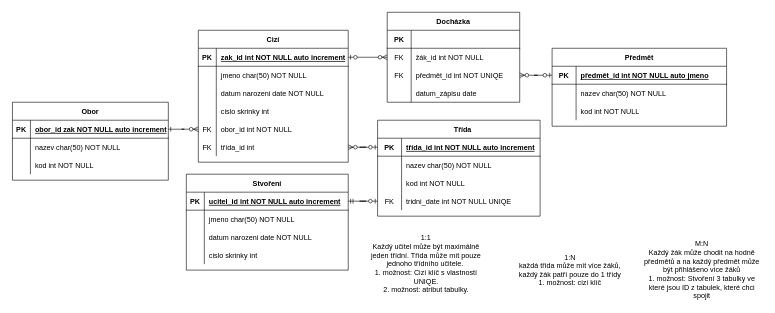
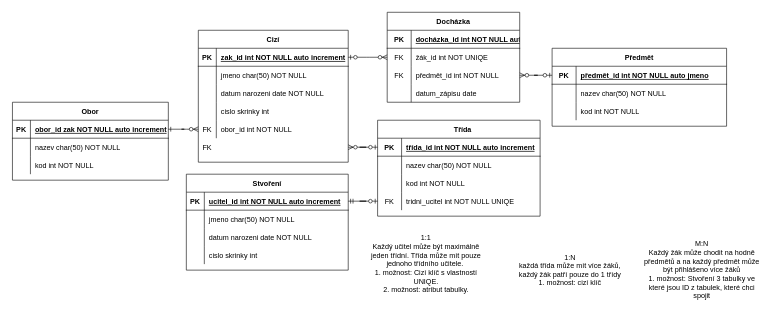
  <mxCell id="0" />
  <mxCell id="1" parent="0" />
  <mxCell id="2" value="Cizí" style="shape=table;startSize=30;container=1;collapsible=1;childLayout=tableLayout;fixedRows=1;rowLines=0;fontStyle=1;align=center;resizeLast=1;" parent="1" vertex="1"><mxGeometry x="330" y="50" width="250" height="220" as="geometry" /></mxCell>
  <mxCell id="3" value="" style="shape=partialRectangle;collapsible=0;dropTarget=0;pointerEvents=0;fillColor=none;points=[[0,0.5],[1,0.5]];portConstraint=eastwest;top=0;left=0;right=0;bottom=1;" parent="2" vertex="1"><mxGeometry y="30" width="250" height="30" as="geometry" /></mxCell>
  <mxCell id="4" value="PK" style="shape=partialRectangle;overflow=hidden;connectable=0;fillColor=none;top=0;left=0;bottom=0;right=0;fontStyle=1;" parent="3" vertex="1"><mxGeometry width="30" height="30" as="geometry"><mxRectangle width="30" height="30" as="alternateBounds" /></mxGeometry></mxCell>
  <mxCell id="5" value="zak_id int NOT NULL auto increment" style="shape=partialRectangle;overflow=hidden;connectable=0;fillColor=none;top=0;left=0;bottom=0;right=0;align=left;spacingLeft=6;fontStyle=5;" parent="3" vertex="1"><mxGeometry x="30" width="220" height="30" as="geometry"><mxRectangle width="220" height="30" as="alternateBounds" /></mxGeometry></mxCell>
  <mxCell id="6" value="" style="shape=partialRectangle;collapsible=0;dropTarget=0;pointerEvents=0;fillColor=none;points=[[0,0.5],[1,0.5]];portConstraint=eastwest;top=0;left=0;right=0;bottom=0;" parent="2" vertex="1"><mxGeometry y="60" width="250" height="30" as="geometry" /></mxCell>
  <mxCell id="7" value="" style="shape=partialRectangle;overflow=hidden;connectable=0;fillColor=none;top=0;left=0;bottom=0;right=0;" parent="6" vertex="1"><mxGeometry width="30" height="30" as="geometry"><mxRectangle width="30" height="30" as="alternateBounds" /></mxGeometry></mxCell>
  <mxCell id="8" value="jmeno char(50) NOT NULL" style="shape=partialRectangle;overflow=hidden;connectable=0;fillColor=none;top=0;left=0;bottom=0;right=0;align=left;spacingLeft=6;" parent="6" vertex="1"><mxGeometry x="30" width="220" height="30" as="geometry"><mxRectangle width="220" height="30" as="alternateBounds" /></mxGeometry></mxCell>
  <mxCell id="9" style="shape=partialRectangle;collapsible=0;dropTarget=0;pointerEvents=0;fillColor=none;points=[[0,0.5],[1,0.5]];portConstraint=eastwest;top=0;left=0;right=0;bottom=0;" parent="2" vertex="1"><mxGeometry y="90" width="250" height="30" as="geometry" /></mxCell>
  <mxCell id="10" style="shape=partialRectangle;overflow=hidden;connectable=0;fillColor=none;top=0;left=0;bottom=0;right=0;" parent="9" vertex="1"><mxGeometry width="30" height="30" as="geometry"><mxRectangle width="30" height="30" as="alternateBounds" /></mxGeometry></mxCell>
  <mxCell id="11" value="datum narozeni date NOT NULL" style="shape=partialRectangle;overflow=hidden;connectable=0;fillColor=none;top=0;left=0;bottom=0;right=0;align=left;spacingLeft=6;" parent="9" vertex="1"><mxGeometry x="30" width="220" height="30" as="geometry"><mxRectangle width="220" height="30" as="alternateBounds" /></mxGeometry></mxCell>
  <mxCell id="12" style="shape=partialRectangle;collapsible=0;dropTarget=0;pointerEvents=0;fillColor=none;points=[[0,0.5],[1,0.5]];portConstraint=eastwest;top=0;left=0;right=0;bottom=0;" parent="2" vertex="1"><mxGeometry y="120" width="250" height="30" as="geometry" /></mxCell>
  <mxCell id="13" style="shape=partialRectangle;overflow=hidden;connectable=0;fillColor=none;top=0;left=0;bottom=0;right=0;" parent="12" vertex="1"><mxGeometry width="30" height="30" as="geometry"><mxRectangle width="30" height="30" as="alternateBounds" /></mxGeometry></mxCell>
  <mxCell id="14" value="cislo skrinky int " style="shape=partialRectangle;overflow=hidden;connectable=0;fillColor=none;top=0;left=0;bottom=0;right=0;align=left;spacingLeft=6;" parent="12" vertex="1"><mxGeometry x="30" width="220" height="30" as="geometry"><mxRectangle width="220" height="30" as="alternateBounds" /></mxGeometry></mxCell>
  <mxCell id="15" style="shape=partialRectangle;collapsible=0;dropTarget=0;pointerEvents=0;fillColor=none;points=[[0,0.5],[1,0.5]];portConstraint=eastwest;top=0;left=0;right=0;bottom=0;" parent="2" vertex="1"><mxGeometry y="150" width="250" height="30" as="geometry" /></mxCell>
  <mxCell id="16" value="FK" style="shape=partialRectangle;overflow=hidden;connectable=0;fillColor=none;top=0;left=0;bottom=0;right=0;" parent="15" vertex="1"><mxGeometry width="30" height="30" as="geometry"><mxRectangle width="30" height="30" as="alternateBounds" /></mxGeometry></mxCell>
  <mxCell id="17" value="obor_id int NOT NULL" style="shape=partialRectangle;overflow=hidden;connectable=0;fillColor=none;top=0;left=0;bottom=0;right=0;align=left;spacingLeft=6;" parent="15" vertex="1"><mxGeometry x="30" width="220" height="30" as="geometry"><mxRectangle width="220" height="30" as="alternateBounds" /></mxGeometry></mxCell>
  <mxCell id="18" style="shape=partialRectangle;collapsible=0;dropTarget=0;pointerEvents=0;fillColor=none;points=[[0,0.5],[1,0.5]];portConstraint=eastwest;top=0;left=0;right=0;bottom=0;" parent="2" vertex="1"><mxGeometry y="180" width="250" height="30" as="geometry" /></mxCell>
  <mxCell id="19" value="FK" style="shape=partialRectangle;overflow=hidden;connectable=0;fillColor=none;top=0;left=0;bottom=0;right=0;" parent="18" vertex="1"><mxGeometry width="30" height="30" as="geometry"><mxRectangle width="30" height="30" as="alternateBounds" /></mxGeometry></mxCell>
- <mxCell id="20" value="třída_id int" style="shape=partialRectangle;overflow=hidden;connectable=0;fillColor=none;top=0;left=0;bottom=0;right=0;align=left;spacingLeft=6;" parent="18" vertex="1"><mxGeometry x="30" width="220" height="30" as="geometry"><mxRectangle width="220" height="30" as="alternateBounds" /></mxGeometry></mxCell>
  <mxCell id="21" value="Obor" style="shape=table;startSize=30;container=1;collapsible=1;childLayout=tableLayout;fixedRows=1;rowLines=0;fontStyle=1;align=center;resizeLast=1;" parent="1" vertex="1"><mxGeometry x="20" y="170" width="260" height="130" as="geometry" /></mxCell>
  <mxCell id="22" value="" style="shape=partialRectangle;collapsible=0;dropTarget=0;pointerEvents=0;fillColor=none;points=[[0,0.5],[1,0.5]];portConstraint=eastwest;top=0;left=0;right=0;bottom=1;" parent="21" vertex="1"><mxGeometry y="30" width="260" height="30" as="geometry" /></mxCell>
  <mxCell id="23" value="PK" style="shape=partialRectangle;overflow=hidden;connectable=0;fillColor=none;top=0;left=0;bottom=0;right=0;fontStyle=1;" parent="22" vertex="1"><mxGeometry width="30" height="30" as="geometry"><mxRectangle width="30" height="30" as="alternateBounds" /></mxGeometry></mxCell>
  <mxCell id="24" value="obor_id zak NOT NULL auto increment" style="shape=partialRectangle;overflow=hidden;connectable=0;fillColor=none;top=0;left=0;bottom=0;right=0;align=left;spacingLeft=6;fontStyle=5;" parent="22" vertex="1"><mxGeometry x="30" width="230" height="30" as="geometry"><mxRectangle width="230" height="30" as="alternateBounds" /></mxGeometry></mxCell>
  <mxCell id="25" value="" style="shape=partialRectangle;collapsible=0;dropTarget=0;pointerEvents=0;fillColor=none;points=[[0,0.5],[1,0.5]];portConstraint=eastwest;top=0;left=0;right=0;bottom=0;" parent="21" vertex="1"><mxGeometry y="60" width="260" height="30" as="geometry" /></mxCell>
  <mxCell id="26" value="" style="shape=partialRectangle;overflow=hidden;connectable=0;fillColor=none;top=0;left=0;bottom=0;right=0;" parent="25" vertex="1"><mxGeometry width="30" height="30" as="geometry"><mxRectangle width="30" height="30" as="alternateBounds" /></mxGeometry></mxCell>
  <mxCell id="27" value="nazev char(50) NOT NULL" style="shape=partialRectangle;overflow=hidden;connectable=0;fillColor=none;top=0;left=0;bottom=0;right=0;align=left;spacingLeft=6;" parent="25" vertex="1"><mxGeometry x="30" width="230" height="30" as="geometry"><mxRectangle width="230" height="30" as="alternateBounds" /></mxGeometry></mxCell>
  <mxCell id="28" style="shape=partialRectangle;collapsible=0;dropTarget=0;pointerEvents=0;fillColor=none;points=[[0,0.5],[1,0.5]];portConstraint=eastwest;top=0;left=0;right=0;bottom=0;" parent="21" vertex="1"><mxGeometry y="90" width="260" height="30" as="geometry" /></mxCell>
  <mxCell id="29" style="shape=partialRectangle;overflow=hidden;connectable=0;fillColor=none;top=0;left=0;bottom=0;right=0;" parent="28" vertex="1"><mxGeometry width="30" height="30" as="geometry"><mxRectangle width="30" height="30" as="alternateBounds" /></mxGeometry></mxCell>
  <mxCell id="30" value="kod int NOT NULL" style="shape=partialRectangle;overflow=hidden;connectable=0;fillColor=none;top=0;left=0;bottom=0;right=0;align=left;spacingLeft=6;" parent="28" vertex="1"><mxGeometry x="30" width="230" height="30" as="geometry"><mxRectangle width="230" height="30" as="alternateBounds" /></mxGeometry></mxCell>
  <mxCell id="31" value="" style="edgeStyle=entityRelationEdgeStyle;endArrow=ERzeroToMany;startArrow=ERone;endFill=1;startFill=0;" parent="1" source="22" target="15" edge="1"><mxGeometry width="100" height="100" relative="1" as="geometry"><mxPoint x="449" y="230" as="sourcePoint" /><mxPoint x="529" y="260" as="targetPoint" /></mxGeometry></mxCell>
  <mxCell id="32" value="    Třída" style="shape=table;startSize=30;container=1;collapsible=1;childLayout=tableLayout;fixedRows=1;rowLines=0;fontStyle=1;align=center;resizeLast=1;" parent="1" vertex="1"><mxGeometry x="629" y="200" width="271" height="160" as="geometry" /></mxCell>
  <mxCell id="33" value="" style="shape=partialRectangle;collapsible=0;dropTarget=0;pointerEvents=0;fillColor=none;points=[[0,0.5],[1,0.5]];portConstraint=eastwest;top=0;left=0;right=0;bottom=1;" parent="32" vertex="1"><mxGeometry y="30" width="271" height="30" as="geometry" /></mxCell>
  <mxCell id="34" value="PK" style="shape=partialRectangle;overflow=hidden;connectable=0;fillColor=none;top=0;left=0;bottom=0;right=0;fontStyle=1;" parent="33" vertex="1"><mxGeometry width="40" height="30" as="geometry"><mxRectangle width="40" height="30" as="alternateBounds" /></mxGeometry></mxCell>
  <mxCell id="35" value="třída_id int NOT NULL auto increment" style="shape=partialRectangle;overflow=hidden;connectable=0;fillColor=none;top=0;left=0;bottom=0;right=0;align=left;spacingLeft=6;fontStyle=5;" parent="33" vertex="1"><mxGeometry x="40" width="231" height="30" as="geometry"><mxRectangle width="231" height="30" as="alternateBounds" /></mxGeometry></mxCell>
  <mxCell id="36" value="" style="shape=partialRectangle;collapsible=0;dropTarget=0;pointerEvents=0;fillColor=none;points=[[0,0.5],[1,0.5]];portConstraint=eastwest;top=0;left=0;right=0;bottom=0;" parent="32" vertex="1"><mxGeometry y="60" width="271" height="30" as="geometry" /></mxCell>
  <mxCell id="37" value="" style="shape=partialRectangle;overflow=hidden;connectable=0;fillColor=none;top=0;left=0;bottom=0;right=0;" parent="36" vertex="1"><mxGeometry width="40" height="30" as="geometry"><mxRectangle width="40" height="30" as="alternateBounds" /></mxGeometry></mxCell>
  <mxCell id="38" value="nazev char(50) NOT NULL" style="shape=partialRectangle;overflow=hidden;connectable=0;fillColor=none;top=0;left=0;bottom=0;right=0;align=left;spacingLeft=6;" parent="36" vertex="1"><mxGeometry x="40" width="231" height="30" as="geometry"><mxRectangle width="231" height="30" as="alternateBounds" /></mxGeometry></mxCell>
  <mxCell id="39" style="shape=partialRectangle;collapsible=0;dropTarget=0;pointerEvents=0;fillColor=none;points=[[0,0.5],[1,0.5]];portConstraint=eastwest;top=0;left=0;right=0;bottom=0;" parent="32" vertex="1"><mxGeometry y="90" width="271" height="30" as="geometry" /></mxCell>
  <mxCell id="40" style="shape=partialRectangle;overflow=hidden;connectable=0;fillColor=none;top=0;left=0;bottom=0;right=0;" parent="39" vertex="1"><mxGeometry width="40" height="30" as="geometry"><mxRectangle width="40" height="30" as="alternateBounds" /></mxGeometry></mxCell>
  <mxCell id="41" value="kod int NOT NULL" style="shape=partialRectangle;overflow=hidden;connectable=0;fillColor=none;top=0;left=0;bottom=0;right=0;align=left;spacingLeft=6;" parent="39" vertex="1"><mxGeometry x="40" width="231" height="30" as="geometry"><mxRectangle width="231" height="30" as="alternateBounds" /></mxGeometry></mxCell>
  <mxCell id="42" style="shape=partialRectangle;collapsible=0;dropTarget=0;pointerEvents=0;fillColor=none;points=[[0,0.5],[1,0.5]];portConstraint=eastwest;top=0;left=0;right=0;bottom=0;" parent="32" vertex="1"><mxGeometry y="120" width="271" height="30" as="geometry" /></mxCell>
  <mxCell id="43" value="FK" style="shape=partialRectangle;overflow=hidden;connectable=0;fillColor=none;top=0;left=0;bottom=0;right=0;" parent="42" vertex="1"><mxGeometry width="40" height="30" as="geometry"><mxRectangle width="40" height="30" as="alternateBounds" /></mxGeometry></mxCell>
- <mxCell id="44" value="tridni_date int NOT NULL UNIQE" style="shape=partialRectangle;overflow=hidden;connectable=0;fillColor=none;top=0;left=0;bottom=0;right=0;align=left;spacingLeft=6;" parent="42" vertex="1"><mxGeometry x="40" width="231" height="30" as="geometry"><mxRectangle width="231" height="30" as="alternateBounds" /></mxGeometry></mxCell>
+ <mxCell id="44" value="tridni_ucitel int NOT NULL UNIQE" style="shape=partialRectangle;overflow=hidden;connectable=0;fillColor=none;top=0;left=0;bottom=0;right=0;align=left;spacingLeft=6;" parent="42" vertex="1"><mxGeometry x="40" width="231" height="30" as="geometry"><mxRectangle width="231" height="30" as="alternateBounds" /></mxGeometry></mxCell>
  <mxCell id="45" value="" style="edgeStyle=entityRelationEdgeStyle;fontSize=12;html=1;endArrow=ERzeroToMany;startArrow=ERzeroToOne;rounded=0;exitX=0;exitY=0.5;exitDx=0;exitDy=0;entryX=1;entryY=0.5;entryDx=0;entryDy=0;" parent="1" source="33" target="18" edge="1"><mxGeometry width="100" height="100" relative="1" as="geometry"><mxPoint x="419" y="370" as="sourcePoint" /><mxPoint x="519" y="270" as="targetPoint" /></mxGeometry></mxCell>
  <mxCell id="46" value="Stvoření" style="shape=table;startSize=30;container=1;collapsible=1;childLayout=tableLayout;fixedRows=1;rowLines=0;fontStyle=1;align=center;resizeLast=1;" parent="1" vertex="1"><mxGeometry x="310" y="290" width="270" height="160" as="geometry" /></mxCell>
  <mxCell id="47" value="" style="shape=partialRectangle;collapsible=0;dropTarget=0;pointerEvents=0;fillColor=none;points=[[0,0.5],[1,0.5]];portConstraint=eastwest;top=0;left=0;right=0;bottom=1;" parent="46" vertex="1"><mxGeometry y="30" width="270" height="30" as="geometry" /></mxCell>
  <mxCell id="48" value="PK" style="shape=partialRectangle;overflow=hidden;connectable=0;fillColor=none;top=0;left=0;bottom=0;right=0;fontStyle=1;" parent="47" vertex="1"><mxGeometry width="30" height="30" as="geometry"><mxRectangle width="30" height="30" as="alternateBounds" /></mxGeometry></mxCell>
  <mxCell id="49" value="ucitel_id int NOT NULL auto increment" style="shape=partialRectangle;overflow=hidden;connectable=0;fillColor=none;top=0;left=0;bottom=0;right=0;align=left;spacingLeft=6;fontStyle=5;" parent="47" vertex="1"><mxGeometry x="30" width="240" height="30" as="geometry"><mxRectangle width="240" height="30" as="alternateBounds" /></mxGeometry></mxCell>
  <mxCell id="50" value="" style="shape=partialRectangle;collapsible=0;dropTarget=0;pointerEvents=0;fillColor=none;points=[[0,0.5],[1,0.5]];portConstraint=eastwest;top=0;left=0;right=0;bottom=0;" parent="46" vertex="1"><mxGeometry y="60" width="270" height="30" as="geometry" /></mxCell>
  <mxCell id="51" value="" style="shape=partialRectangle;overflow=hidden;connectable=0;fillColor=none;top=0;left=0;bottom=0;right=0;" parent="50" vertex="1"><mxGeometry width="30" height="30" as="geometry"><mxRectangle width="30" height="30" as="alternateBounds" /></mxGeometry></mxCell>
  <mxCell id="52" value="jmeno char(50) NOT NULL" style="shape=partialRectangle;overflow=hidden;connectable=0;fillColor=none;top=0;left=0;bottom=0;right=0;align=left;spacingLeft=6;" parent="50" vertex="1"><mxGeometry x="30" width="240" height="30" as="geometry"><mxRectangle width="240" height="30" as="alternateBounds" /></mxGeometry></mxCell>
  <mxCell id="53" style="shape=partialRectangle;collapsible=0;dropTarget=0;pointerEvents=0;fillColor=none;points=[[0,0.5],[1,0.5]];portConstraint=eastwest;top=0;left=0;right=0;bottom=0;" parent="46" vertex="1"><mxGeometry y="90" width="270" height="30" as="geometry" /></mxCell>
  <mxCell id="54" style="shape=partialRectangle;overflow=hidden;connectable=0;fillColor=none;top=0;left=0;bottom=0;right=0;" parent="53" vertex="1"><mxGeometry width="30" height="30" as="geometry"><mxRectangle width="30" height="30" as="alternateBounds" /></mxGeometry></mxCell>
  <mxCell id="55" value="datum narozeni date NOT NULL" style="shape=partialRectangle;overflow=hidden;connectable=0;fillColor=none;top=0;left=0;bottom=0;right=0;align=left;spacingLeft=6;" parent="53" vertex="1"><mxGeometry x="30" width="240" height="30" as="geometry"><mxRectangle width="240" height="30" as="alternateBounds" /></mxGeometry></mxCell>
  <mxCell id="56" style="shape=partialRectangle;collapsible=0;dropTarget=0;pointerEvents=0;fillColor=none;points=[[0,0.5],[1,0.5]];portConstraint=eastwest;top=0;left=0;right=0;bottom=0;" parent="46" vertex="1"><mxGeometry y="120" width="270" height="30" as="geometry" /></mxCell>
  <mxCell id="57" style="shape=partialRectangle;overflow=hidden;connectable=0;fillColor=none;top=0;left=0;bottom=0;right=0;" parent="56" vertex="1"><mxGeometry width="30" height="30" as="geometry"><mxRectangle width="30" height="30" as="alternateBounds" /></mxGeometry></mxCell>
  <mxCell id="58" value="cislo skrinky int " style="shape=partialRectangle;overflow=hidden;connectable=0;fillColor=none;top=0;left=0;bottom=0;right=0;align=left;spacingLeft=6;" parent="56" vertex="1"><mxGeometry x="30" width="240" height="30" as="geometry"><mxRectangle width="240" height="30" as="alternateBounds" /></mxGeometry></mxCell>
  <mxCell id="59" value="" style="edgeStyle=entityRelationEdgeStyle;fontSize=12;html=1;endArrow=ERzeroToOne;startArrow=ERmandOne;rounded=0;entryX=0;entryY=0.5;entryDx=0;entryDy=0;" parent="1" source="47" target="42" edge="1"><mxGeometry width="100" height="100" relative="1" as="geometry"><mxPoint x="479" y="390" as="sourcePoint" /><mxPoint x="579" y="290" as="targetPoint" /><Array as="points"><mxPoint x="459" y="400" /><mxPoint x="459" y="430" /><mxPoint x="480" y="460" /></Array></mxGeometry></mxCell>
  <mxCell id="60" value="Předmět" style="shape=table;startSize=30;container=1;collapsible=1;childLayout=tableLayout;fixedRows=1;rowLines=0;fontStyle=1;align=center;resizeLast=1;" parent="1" vertex="1"><mxGeometry x="920" y="80" width="291" height="130" as="geometry" /></mxCell>
  <mxCell id="61" value="" style="shape=partialRectangle;collapsible=0;dropTarget=0;pointerEvents=0;fillColor=none;points=[[0,0.5],[1,0.5]];portConstraint=eastwest;top=0;left=0;right=0;bottom=1;" parent="60" vertex="1"><mxGeometry y="30" width="291" height="30" as="geometry" /></mxCell>
  <mxCell id="62" value="PK" style="shape=partialRectangle;overflow=hidden;connectable=0;fillColor=none;top=0;left=0;bottom=0;right=0;fontStyle=1;" parent="61" vertex="1"><mxGeometry width="40" height="30" as="geometry"><mxRectangle width="40" height="30" as="alternateBounds" /></mxGeometry></mxCell>
  <mxCell id="63" value="předmět_id int NOT NULL auto jmeno" style="shape=partialRectangle;overflow=hidden;connectable=0;fillColor=none;top=0;left=0;bottom=0;right=0;align=left;spacingLeft=6;fontStyle=5;" parent="61" vertex="1"><mxGeometry x="40" width="251" height="30" as="geometry"><mxRectangle width="251" height="30" as="alternateBounds" /></mxGeometry></mxCell>
  <mxCell id="64" value="" style="shape=partialRectangle;collapsible=0;dropTarget=0;pointerEvents=0;fillColor=none;points=[[0,0.5],[1,0.5]];portConstraint=eastwest;top=0;left=0;right=0;bottom=0;" parent="60" vertex="1"><mxGeometry y="60" width="291" height="30" as="geometry" /></mxCell>
  <mxCell id="65" value="" style="shape=partialRectangle;overflow=hidden;connectable=0;fillColor=none;top=0;left=0;bottom=0;right=0;" parent="64" vertex="1"><mxGeometry width="40" height="30" as="geometry"><mxRectangle width="40" height="30" as="alternateBounds" /></mxGeometry></mxCell>
  <mxCell id="66" value="nazev char(50) NOT NULL" style="shape=partialRectangle;overflow=hidden;connectable=0;fillColor=none;top=0;left=0;bottom=0;right=0;align=left;spacingLeft=6;" parent="64" vertex="1"><mxGeometry x="40" width="251" height="30" as="geometry"><mxRectangle width="251" height="30" as="alternateBounds" /></mxGeometry></mxCell>
  <mxCell id="67" style="shape=partialRectangle;collapsible=0;dropTarget=0;pointerEvents=0;fillColor=none;points=[[0,0.5],[1,0.5]];portConstraint=eastwest;top=0;left=0;right=0;bottom=0;" parent="60" vertex="1"><mxGeometry y="90" width="291" height="30" as="geometry" /></mxCell>
  <mxCell id="68" style="shape=partialRectangle;overflow=hidden;connectable=0;fillColor=none;top=0;left=0;bottom=0;right=0;" parent="67" vertex="1"><mxGeometry width="40" height="30" as="geometry"><mxRectangle width="40" height="30" as="alternateBounds" /></mxGeometry></mxCell>
  <mxCell id="69" value="kod int NOT NULL" style="shape=partialRectangle;overflow=hidden;connectable=0;fillColor=none;top=0;left=0;bottom=0;right=0;align=left;spacingLeft=6;" parent="67" vertex="1"><mxGeometry x="40" width="251" height="30" as="geometry"><mxRectangle width="251" height="30" as="alternateBounds" /></mxGeometry></mxCell>
  <mxCell id="70" value="1:1&lt;br&gt;Každý učitel může být maximálně jeden třídní. Třída může mít pouze jednoho třídního učitele.&amp;nbsp;&lt;br&gt;1. možnost: Cizí klíč s vlastností UNIQE.&lt;br&gt;2. možnost: atribut tabulky." style="text;html=1;strokeColor=none;fillColor=none;align=center;verticalAlign=middle;whiteSpace=wrap;rounded=0;" vertex="1" parent="1"><mxGeometry x="610" y="390" width="200" height="100" as="geometry" /></mxCell>
  <mxCell id="71" value="1:N&lt;br&gt;každá třída může mít více žáků, každý žák patří pouze do 1 třídy&lt;br&gt;1. možnost: cizí klíč" style="text;html=1;strokeColor=none;fillColor=none;align=center;verticalAlign=middle;whiteSpace=wrap;rounded=0;" vertex="1" parent="1"><mxGeometry x="850" y="400" width="200" height="100" as="geometry" /></mxCell>
  <mxCell id="72" value="M:N&lt;br&gt;Každý žák může chodit na hodně předmětů a na každý předmět může být přihlášeno více žáků&lt;br&gt;1. možnost: Stvoření 3 tabulky ve které jsou ID z tabulek, které chci spojit&lt;br&gt;" style="text;html=1;strokeColor=none;fillColor=none;align=center;verticalAlign=middle;whiteSpace=wrap;rounded=0;" vertex="1" parent="1"><mxGeometry x="1070" y="400" width="200" height="100" as="geometry" /></mxCell>
  <mxCell id="73" value="Docházka" style="shape=table;startSize=30;container=1;collapsible=1;childLayout=tableLayout;fixedRows=1;rowLines=0;fontStyle=1;align=center;resizeLast=1;" vertex="1" parent="1"><mxGeometry x="645" y="20" width="221" height="150" as="geometry" /></mxCell>
  <mxCell id="74" value="" style="shape=partialRectangle;collapsible=0;dropTarget=0;pointerEvents=0;fillColor=none;points=[[0,0.5],[1,0.5]];portConstraint=eastwest;top=0;left=0;right=0;bottom=1;" vertex="1" parent="73"><mxGeometry y="30" width="221" height="30" as="geometry" /></mxCell>
  <mxCell id="75" value="PK" style="shape=partialRectangle;overflow=hidden;connectable=0;fillColor=none;top=0;left=0;bottom=0;right=0;fontStyle=1;" vertex="1" parent="74"><mxGeometry width="40" height="30" as="geometry"><mxRectangle width="40" height="30" as="alternateBounds" /></mxGeometry></mxCell>
+ <mxCell id="76" value="docházka_id int NOT NULL auto increment" style="shape=partialRectangle;overflow=hidden;connectable=0;fillColor=none;top=0;left=0;bottom=0;right=0;align=left;spacingLeft=6;fontStyle=5;" vertex="1" parent="74"><mxGeometry x="40" width="181" height="30" as="geometry"><mxRectangle width="181" height="30" as="alternateBounds" /></mxGeometry></mxCell>
  <mxCell id="77" value="" style="shape=partialRectangle;collapsible=0;dropTarget=0;pointerEvents=0;fillColor=none;points=[[0,0.5],[1,0.5]];portConstraint=eastwest;top=0;left=0;right=0;bottom=0;" vertex="1" parent="73"><mxGeometry y="60" width="221" height="30" as="geometry" /></mxCell>
  <mxCell id="78" value="FK" style="shape=partialRectangle;overflow=hidden;connectable=0;fillColor=none;top=0;left=0;bottom=0;right=0;" vertex="1" parent="77"><mxGeometry width="40" height="30" as="geometry"><mxRectangle width="40" height="30" as="alternateBounds" /></mxGeometry></mxCell>
- <mxCell id="79" value="žák_id int NOT NULL" style="shape=partialRectangle;overflow=hidden;connectable=0;fillColor=none;top=0;left=0;bottom=0;right=0;align=left;spacingLeft=6;" vertex="1" parent="77"><mxGeometry x="40" width="181" height="30" as="geometry"><mxRectangle width="181" height="30" as="alternateBounds" /></mxGeometry></mxCell>
+ <mxCell id="79" value="žák_id int NOT UNIQE" style="shape=partialRectangle;overflow=hidden;connectable=0;fillColor=none;top=0;left=0;bottom=0;right=0;align=left;spacingLeft=6;" vertex="1" parent="77"><mxGeometry x="40" width="181" height="30" as="geometry"><mxRectangle width="181" height="30" as="alternateBounds" /></mxGeometry></mxCell>
  <mxCell id="80" style="shape=partialRectangle;collapsible=0;dropTarget=0;pointerEvents=0;fillColor=none;points=[[0,0.5],[1,0.5]];portConstraint=eastwest;top=0;left=0;right=0;bottom=0;" vertex="1" parent="73"><mxGeometry y="90" width="221" height="30" as="geometry" /></mxCell>
  <mxCell id="81" value="FK" style="shape=partialRectangle;overflow=hidden;connectable=0;fillColor=none;top=0;left=0;bottom=0;right=0;" vertex="1" parent="80"><mxGeometry width="40" height="30" as="geometry"><mxRectangle width="40" height="30" as="alternateBounds" /></mxGeometry></mxCell>
- <mxCell id="82" value="předmět_id int NOT UNIQE" style="shape=partialRectangle;overflow=hidden;connectable=0;fillColor=none;top=0;left=0;bottom=0;right=0;align=left;spacingLeft=6;" vertex="1" parent="80"><mxGeometry x="40" width="181" height="30" as="geometry"><mxRectangle width="181" height="30" as="alternateBounds" /></mxGeometry></mxCell>
+ <mxCell id="82" value="předmět_id int NOT NULL" style="shape=partialRectangle;overflow=hidden;connectable=0;fillColor=none;top=0;left=0;bottom=0;right=0;align=left;spacingLeft=6;" vertex="1" parent="80"><mxGeometry x="40" width="181" height="30" as="geometry"><mxRectangle width="181" height="30" as="alternateBounds" /></mxGeometry></mxCell>
  <mxCell id="83" style="shape=partialRectangle;collapsible=0;dropTarget=0;pointerEvents=0;fillColor=none;points=[[0,0.5],[1,0.5]];portConstraint=eastwest;top=0;left=0;right=0;bottom=0;" vertex="1" parent="73"><mxGeometry y="120" width="221" height="30" as="geometry" /></mxCell>
  <mxCell id="84" style="shape=partialRectangle;overflow=hidden;connectable=0;fillColor=none;top=0;left=0;bottom=0;right=0;" vertex="1" parent="83"><mxGeometry width="40" height="30" as="geometry"><mxRectangle width="40" height="30" as="alternateBounds" /></mxGeometry></mxCell>
  <mxCell id="85" value="datum_zápisu date" style="shape=partialRectangle;overflow=hidden;connectable=0;fillColor=none;top=0;left=0;bottom=0;right=0;align=left;spacingLeft=6;" vertex="1" parent="83"><mxGeometry x="40" width="181" height="30" as="geometry"><mxRectangle width="181" height="30" as="alternateBounds" /></mxGeometry></mxCell>
  <mxCell id="86" value="" style="edgeStyle=entityRelationEdgeStyle;fontSize=12;html=1;endArrow=ERzeroToMany;startArrow=ERzeroToOne;rounded=0;" edge="1" parent="1" source="3" target="77"><mxGeometry width="100" height="100" relative="1" as="geometry"><mxPoint x="450" y="120" as="sourcePoint" /><mxPoint x="585" y="240" as="targetPoint" /></mxGeometry></mxCell>
  <mxCell id="87" value="" style="edgeStyle=entityRelationEdgeStyle;fontSize=12;html=1;endArrow=ERzeroToMany;startArrow=ERzeroToOne;rounded=0;" edge="1" parent="1" source="61" target="80"><mxGeometry width="100" height="100" relative="1" as="geometry"><mxPoint x="615" y="435" as="sourcePoint" /><mxPoint x="470" y="285" as="targetPoint" /></mxGeometry></mxCell>
